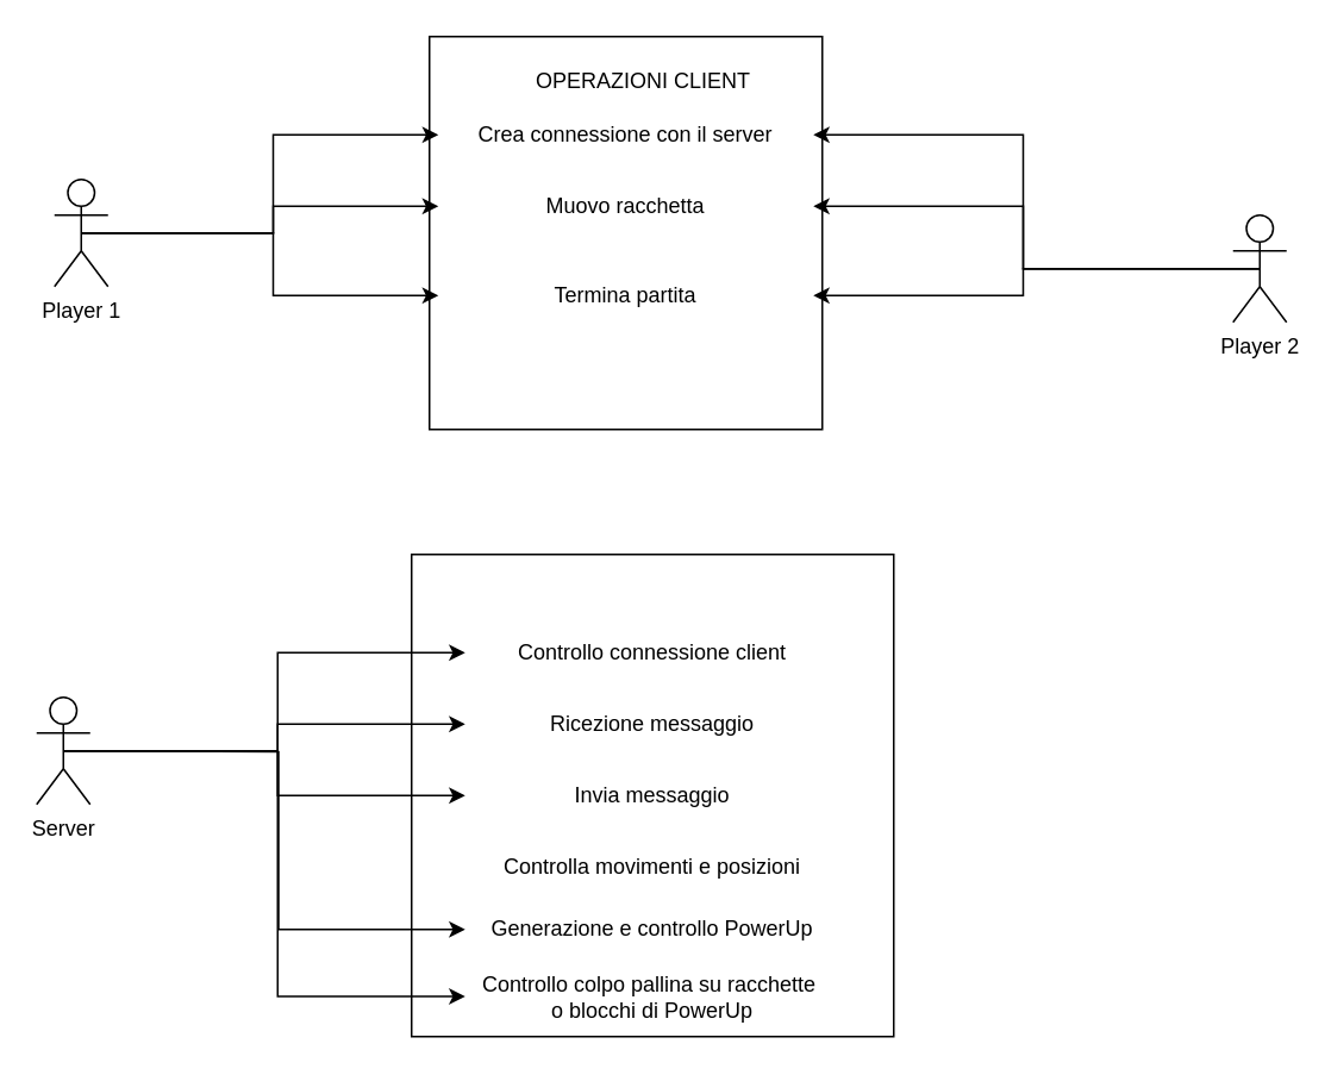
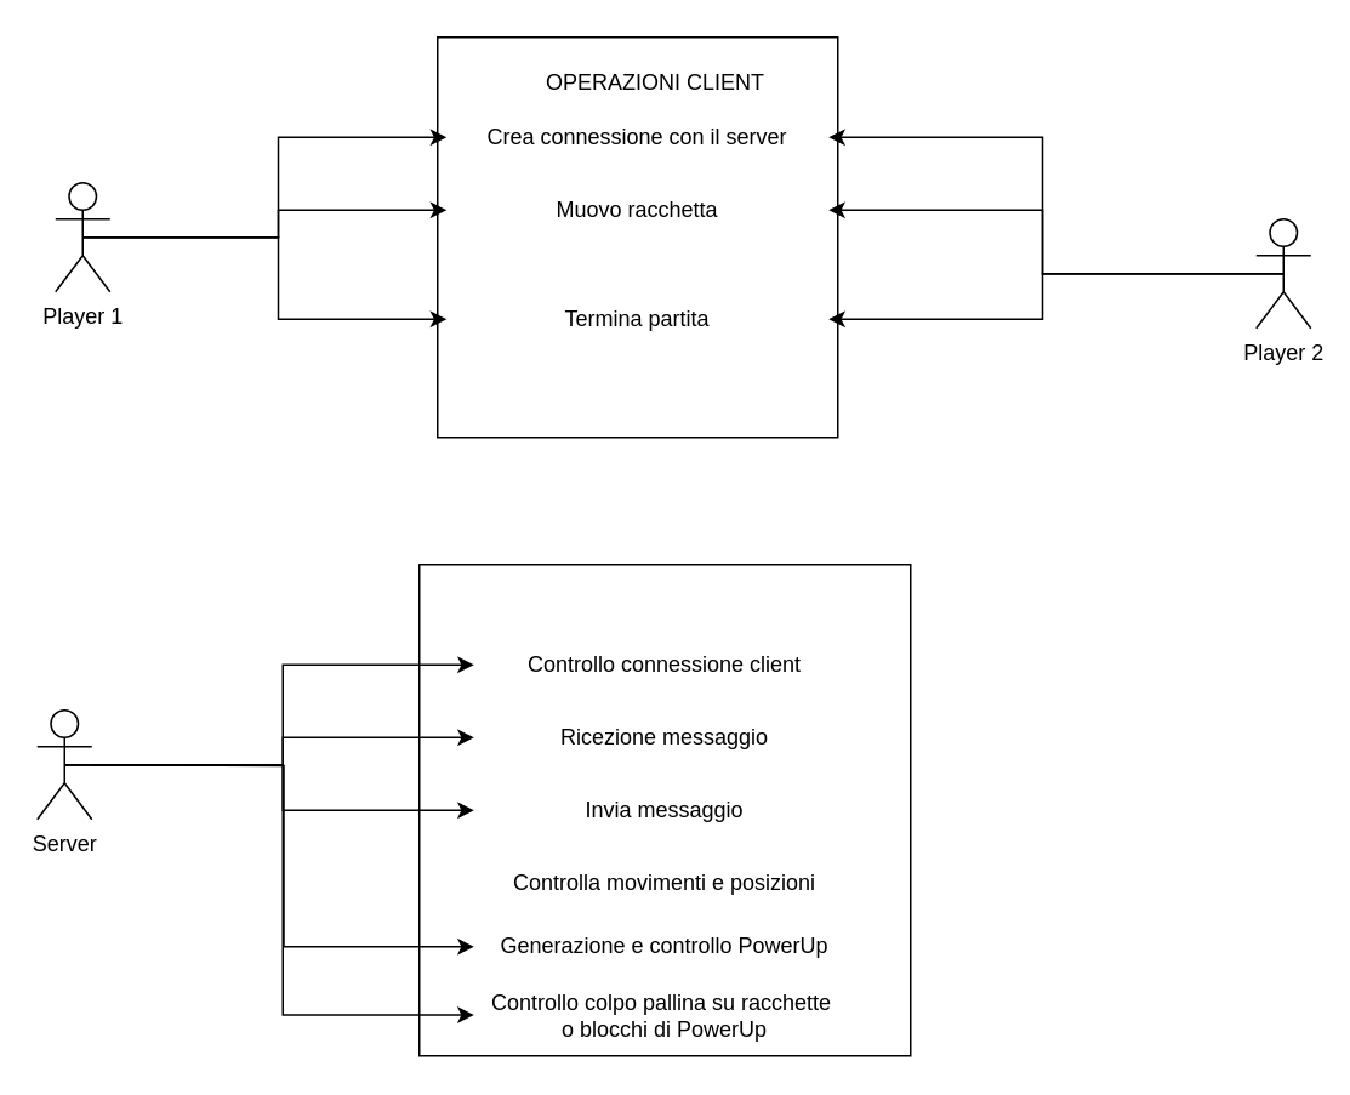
  <mxCell id="0" />
  <mxCell id="1" parent="0" />
  <mxCell id="2" value="" style="whiteSpace=wrap;html=1;aspect=fixed;" parent="1" vertex="1"><mxGeometry x="240" y="20" width="220" height="220" as="geometry" /></mxCell>
  <mxCell id="3" value="OPERAZIONI CLIENT" style="text;html=1;strokeColor=none;fillColor=none;align=center;verticalAlign=middle;whiteSpace=wrap;rounded=0;" parent="1" vertex="1"><mxGeometry x="280" y="30" width="160" height="30" as="geometry" /></mxCell>
  <mxCell id="4" value="Crea connessione con il server" style="text;html=1;strokeColor=none;fillColor=none;align=center;verticalAlign=middle;whiteSpace=wrap;rounded=0;" parent="1" vertex="1"><mxGeometry x="245" y="60" width="210" height="30" as="geometry" /></mxCell>
  <mxCell id="5" value="Muovo racchetta" style="text;html=1;strokeColor=none;fillColor=none;align=center;verticalAlign=middle;whiteSpace=wrap;rounded=0;" parent="1" vertex="1"><mxGeometry x="245" y="100" width="210" height="30" as="geometry" /></mxCell>
- <mxCell id="6" value="Termina partita" style="text;html=1;strokeColor=none;fillColor=none;align=center;verticalAlign=middle;whiteSpace=wrap;rounded=0;" parent="1" vertex="1"><mxGeometry x="245" y="150" width="210" height="30" as="geometry" /></mxCell>
+ <mxCell id="6" value="Termina partita" style="text;html=1;strokeColor=none;fillColor=none;align=center;verticalAlign=middle;whiteSpace=wrap;rounded=0;" parent="1" vertex="1"><mxGeometry x="245" y="160" width="210" height="30" as="geometry" /></mxCell>
  <mxCell id="7" style="edgeStyle=orthogonalEdgeStyle;rounded=0;orthogonalLoop=1;jettySize=auto;html=1;exitX=0.5;exitY=0.5;exitDx=0;exitDy=0;exitPerimeter=0;entryX=0;entryY=0.5;entryDx=0;entryDy=0;" parent="1" source="8" target="6" edge="1"><mxGeometry relative="1" as="geometry" /></mxCell>
  <mxCell id="8" value="Player 1" style="shape=umlActor;verticalLabelPosition=bottom;verticalAlign=top;html=1;outlineConnect=0;" parent="1" vertex="1"><mxGeometry x="30" y="100" width="30" height="60" as="geometry" /></mxCell>
  <mxCell id="9" style="edgeStyle=orthogonalEdgeStyle;rounded=0;orthogonalLoop=1;jettySize=auto;html=1;exitX=0.5;exitY=0.5;exitDx=0;exitDy=0;exitPerimeter=0;entryX=0;entryY=0.5;entryDx=0;entryDy=0;" parent="1" source="8" target="4" edge="1"><mxGeometry relative="1" as="geometry" /></mxCell>
  <mxCell id="10" style="edgeStyle=orthogonalEdgeStyle;rounded=0;orthogonalLoop=1;jettySize=auto;html=1;exitX=0.5;exitY=0.5;exitDx=0;exitDy=0;exitPerimeter=0;" parent="1" source="8" target="5" edge="1"><mxGeometry relative="1" as="geometry" /></mxCell>
  <mxCell id="11" style="edgeStyle=orthogonalEdgeStyle;rounded=0;orthogonalLoop=1;jettySize=auto;html=1;exitX=0.5;exitY=0.5;exitDx=0;exitDy=0;exitPerimeter=0;entryX=1;entryY=0.5;entryDx=0;entryDy=0;" parent="1" source="14" target="4" edge="1"><mxGeometry relative="1" as="geometry" /></mxCell>
  <mxCell id="12" style="edgeStyle=orthogonalEdgeStyle;rounded=0;orthogonalLoop=1;jettySize=auto;html=1;exitX=0.5;exitY=0.5;exitDx=0;exitDy=0;exitPerimeter=0;entryX=1;entryY=0.5;entryDx=0;entryDy=0;" parent="1" source="14" target="5" edge="1"><mxGeometry relative="1" as="geometry" /></mxCell>
  <mxCell id="13" style="edgeStyle=orthogonalEdgeStyle;rounded=0;orthogonalLoop=1;jettySize=auto;html=1;exitX=0.5;exitY=0.5;exitDx=0;exitDy=0;exitPerimeter=0;entryX=1;entryY=0.5;entryDx=0;entryDy=0;" parent="1" source="14" target="6" edge="1"><mxGeometry relative="1" as="geometry" /></mxCell>
  <mxCell id="14" value="Player 2" style="shape=umlActor;verticalLabelPosition=bottom;verticalAlign=top;html=1;outlineConnect=0;" parent="1" vertex="1"><mxGeometry x="690" y="120" width="30" height="60" as="geometry" /></mxCell>
  <mxCell id="15" value="" style="whiteSpace=wrap;html=1;aspect=fixed;" parent="1" vertex="1"><mxGeometry x="230" y="310" width="270" height="270" as="geometry" /></mxCell>
  <mxCell id="16" value="Controllo connessione client" style="text;html=1;strokeColor=none;fillColor=none;align=center;verticalAlign=middle;whiteSpace=wrap;rounded=0;" parent="1" vertex="1"><mxGeometry x="260" y="350" width="210" height="30" as="geometry" /></mxCell>
  <mxCell id="17" value="Ricezione messaggio" style="text;html=1;strokeColor=none;fillColor=none;align=center;verticalAlign=middle;whiteSpace=wrap;rounded=0;" parent="1" vertex="1"><mxGeometry x="260" y="390" width="210" height="30" as="geometry" /></mxCell>
  <mxCell id="18" value="Invia messaggio" style="text;html=1;strokeColor=none;fillColor=none;align=center;verticalAlign=middle;whiteSpace=wrap;rounded=0;" parent="1" vertex="1"><mxGeometry x="260" y="430" width="210" height="30" as="geometry" /></mxCell>
  <mxCell id="19" value="Controlla movimenti e posizioni" style="text;html=1;strokeColor=none;fillColor=none;align=center;verticalAlign=middle;whiteSpace=wrap;rounded=0;" parent="1" vertex="1"><mxGeometry x="260" y="470" width="210" height="30" as="geometry" /></mxCell>
  <mxCell id="20" style="edgeStyle=orthogonalEdgeStyle;rounded=0;orthogonalLoop=1;jettySize=auto;html=1;exitX=0.5;exitY=0.5;exitDx=0;exitDy=0;exitPerimeter=0;" parent="1" source="23" target="18" edge="1"><mxGeometry relative="1" as="geometry" /></mxCell>
  <mxCell id="21" style="edgeStyle=orthogonalEdgeStyle;rounded=0;orthogonalLoop=1;jettySize=auto;html=1;entryX=0;entryY=0.5;entryDx=0;entryDy=0;" parent="1" target="27" edge="1"><mxGeometry relative="1" as="geometry"><mxPoint x="50" y="420" as="sourcePoint" /></mxGeometry></mxCell>
  <mxCell id="22" style="edgeStyle=orthogonalEdgeStyle;rounded=0;orthogonalLoop=1;jettySize=auto;html=1;exitX=0.5;exitY=0.5;exitDx=0;exitDy=0;exitPerimeter=0;entryX=0;entryY=0.5;entryDx=0;entryDy=0;" parent="1" source="23" target="28" edge="1"><mxGeometry relative="1" as="geometry" /></mxCell>
  <mxCell id="23" value="Server" style="shape=umlActor;verticalLabelPosition=bottom;verticalAlign=top;html=1;outlineConnect=0;" parent="1" vertex="1"><mxGeometry x="20" y="390" width="30" height="60" as="geometry" /></mxCell>
  <mxCell id="24" style="edgeStyle=orthogonalEdgeStyle;rounded=0;orthogonalLoop=1;jettySize=auto;html=1;exitX=0.5;exitY=0.5;exitDx=0;exitDy=0;exitPerimeter=0;entryX=0;entryY=0.5;entryDx=0;entryDy=0;" parent="1" source="23" target="16" edge="1"><mxGeometry relative="1" as="geometry" /></mxCell>
  <mxCell id="25" style="edgeStyle=orthogonalEdgeStyle;rounded=0;orthogonalLoop=1;jettySize=auto;html=1;exitX=0.5;exitY=0.5;exitDx=0;exitDy=0;exitPerimeter=0;" parent="1" source="23" target="17" edge="1"><mxGeometry relative="1" as="geometry" /></mxCell>
  <mxCell id="26" style="edgeStyle=orthogonalEdgeStyle;rounded=0;orthogonalLoop=1;jettySize=auto;html=1;exitX=0.5;exitY=1;exitDx=0;exitDy=0;" parent="1" source="2" target="2" edge="1"><mxGeometry relative="1" as="geometry" /></mxCell>
  <mxCell id="27" value="Generazione e controllo PowerUp" style="text;html=1;strokeColor=none;fillColor=none;align=center;verticalAlign=middle;whiteSpace=wrap;rounded=0;" parent="1" vertex="1"><mxGeometry x="260" y="505" width="210" height="30" as="geometry" /></mxCell>
  <mxCell id="28" value="Controllo colpo pallina su racchette&amp;nbsp;&lt;br&gt;o blocchi di PowerUp" style="text;html=1;strokeColor=none;fillColor=none;align=center;verticalAlign=middle;whiteSpace=wrap;rounded=0;" parent="1" vertex="1"><mxGeometry x="260" y="535" width="210" height="45" as="geometry" /></mxCell>
